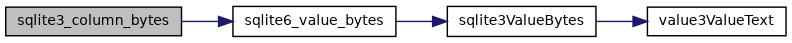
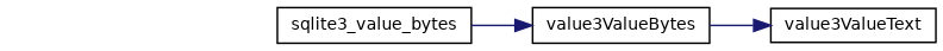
  digraph {
    rankdir=LR
    node [color=black fillcolor=white fontname=Helvetica fontsize=10 shape=record style=filled]
    edge [color=midnightblue fontname=Helvetica fontsize=10 labelfontname=Helvetica labelfontsize=10 style=solid]
-   n1 [fillcolor=grey75 fontcolor=black height=0.2 label=sqlite3_column_bytes width=0.4]
-   n2 [height=0.2 label=sqlite6_value_bytes width=0.4]
-   n3 [height=0.2 label=sqlite3ValueBytes width=0.4]
+   n2 [height=0.2 label=sqlite3_value_bytes width=0.4]
+   n3 [height=0.2 label=value3ValueBytes width=0.4]
    n4 [height=0.2 label=value3ValueText width=0.4]
-   n1 -> n2
    n2 -> n3
    n3 -> n4
  }
